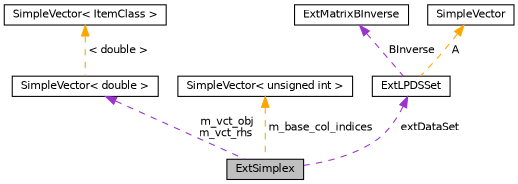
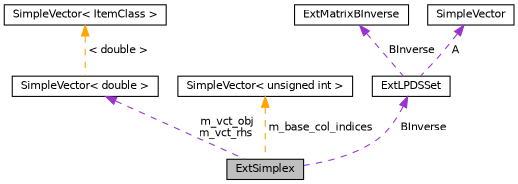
  digraph {
    node [color=black fontname=Helvetica fontsize=10 shape=record]
    edge [color=darkorchid3 dir=back fontname=Helvetica fontsize=10 labelfontname=Helvetica labelfontsize=10 style=dashed]
    n1 [fillcolor=grey75 fontcolor=black height=0.2 label=ExtSimplex style=filled width=0.4]
    n2 [height=0.2 label="SimpleVector\< double \>" width=0.4]
    n3 [height=0.2 label="SimpleVector\< ItemClass \>" width=0.4]
    n4 [height=0.2 label="SimpleVector\< unsigned int \>" width=0.4]
    n5 [height=0.2 label=ExtLPDSSet width=0.4]
    n6 [height=0.2 label=ExtMatrixBInverse width=0.4]
    n7 [height=0.2 label=SimpleVector width=0.4]
    n2 -> n1 [label=" m_vct_obj\nm_vct_rhs"]
    n3 -> n2 [color=orange label=" \< double \>"]
    n4 -> n1 [color=orange label=" m_base_col_indices"]
-   n5 -> n1 [label=" extDataSet"]
+   n5 -> n1 [label=" BInverse"]
    n6 -> n5 [label=" BInverse"]
-   n7 -> n5 [color=orange label=" A"]
+   n7 -> n5 [label=" A"]
  }
